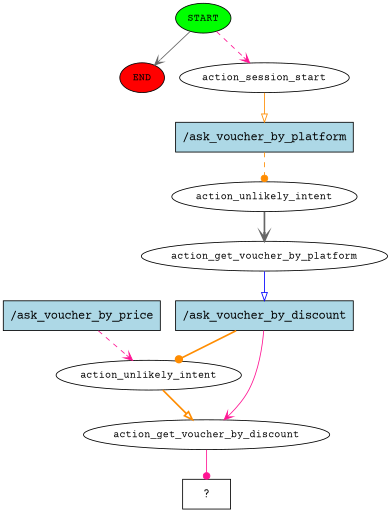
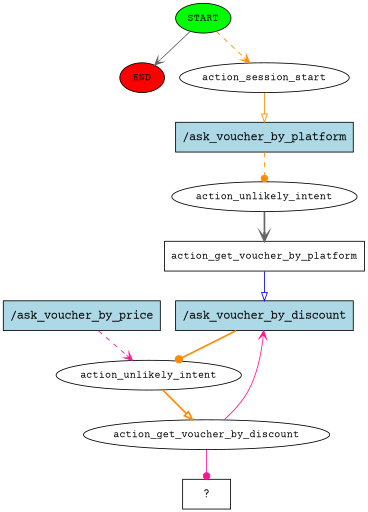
  digraph {
    fontname="Courier Prime"
    node [fontname="Courier Prime" fontsize=12]
    edge [arrowhead=vee color=deeppink fontname="Courier Prime" style=solid]
    n1 [fillcolor=green label=START style=filled]
    n2 [fillcolor=red label=END style=filled]
    n3 [label=action_session_start]
    n4 [fillcolor=lightblue label="/ask_voucher_by_platform" shape=rect style=filled fontsize=""]
    n5 [label=action_unlikely_intent]
-   n6 [label=action_get_voucher_by_platform]
+   n6 [label=action_get_voucher_by_platform shape=box]
    n7 [fillcolor=lightblue label="/ask_voucher_by_discount" shape=rect style=filled fontsize=""]
    n8 [fillcolor=lightblue label="/ask_voucher_by_price" shape=rect style=filled fontsize=""]
    n9 [label=action_unlikely_intent]
    n10 [label=action_get_voucher_by_discount]
    n11 [label="  ?  " shape=rect fontsize=""]
    n1 -> n2 [color=gray40]
-   n1 -> n3 [style=dashed]
+   n1 -> n3 [color=darkorange style=dashed]
    n3 -> n4 [arrowhead=onormal color=darkorange]
    n4 -> n5 [arrowhead=dot color=darkorange style=dashed]
    n5 -> n6 [color=gray40 style=bold]
    n6 -> n7 [arrowhead=onormal color=blue]
    n7 -> n9 [arrowhead=dot color=darkorange style=bold]
    n8 -> n9 [style=dashed]
    n9 -> n10 [arrowhead=onormal color=darkorange style=bold]
-   n7 -> n10
+   n10 -> n7
    n10 -> n11 [arrowhead=dot]
  }
